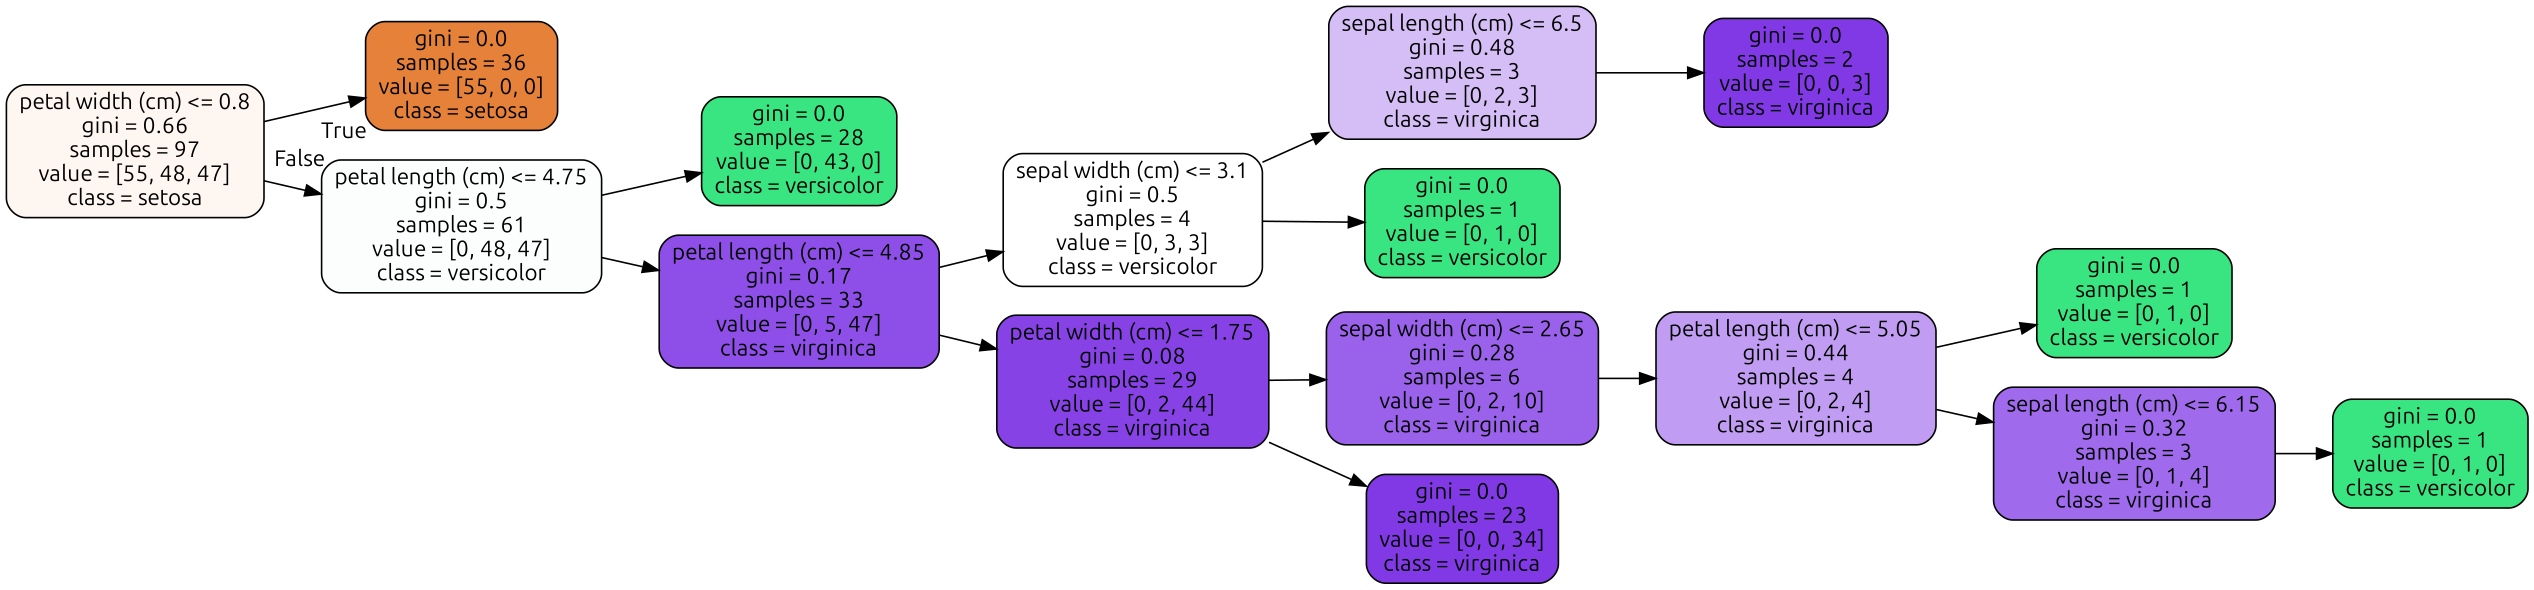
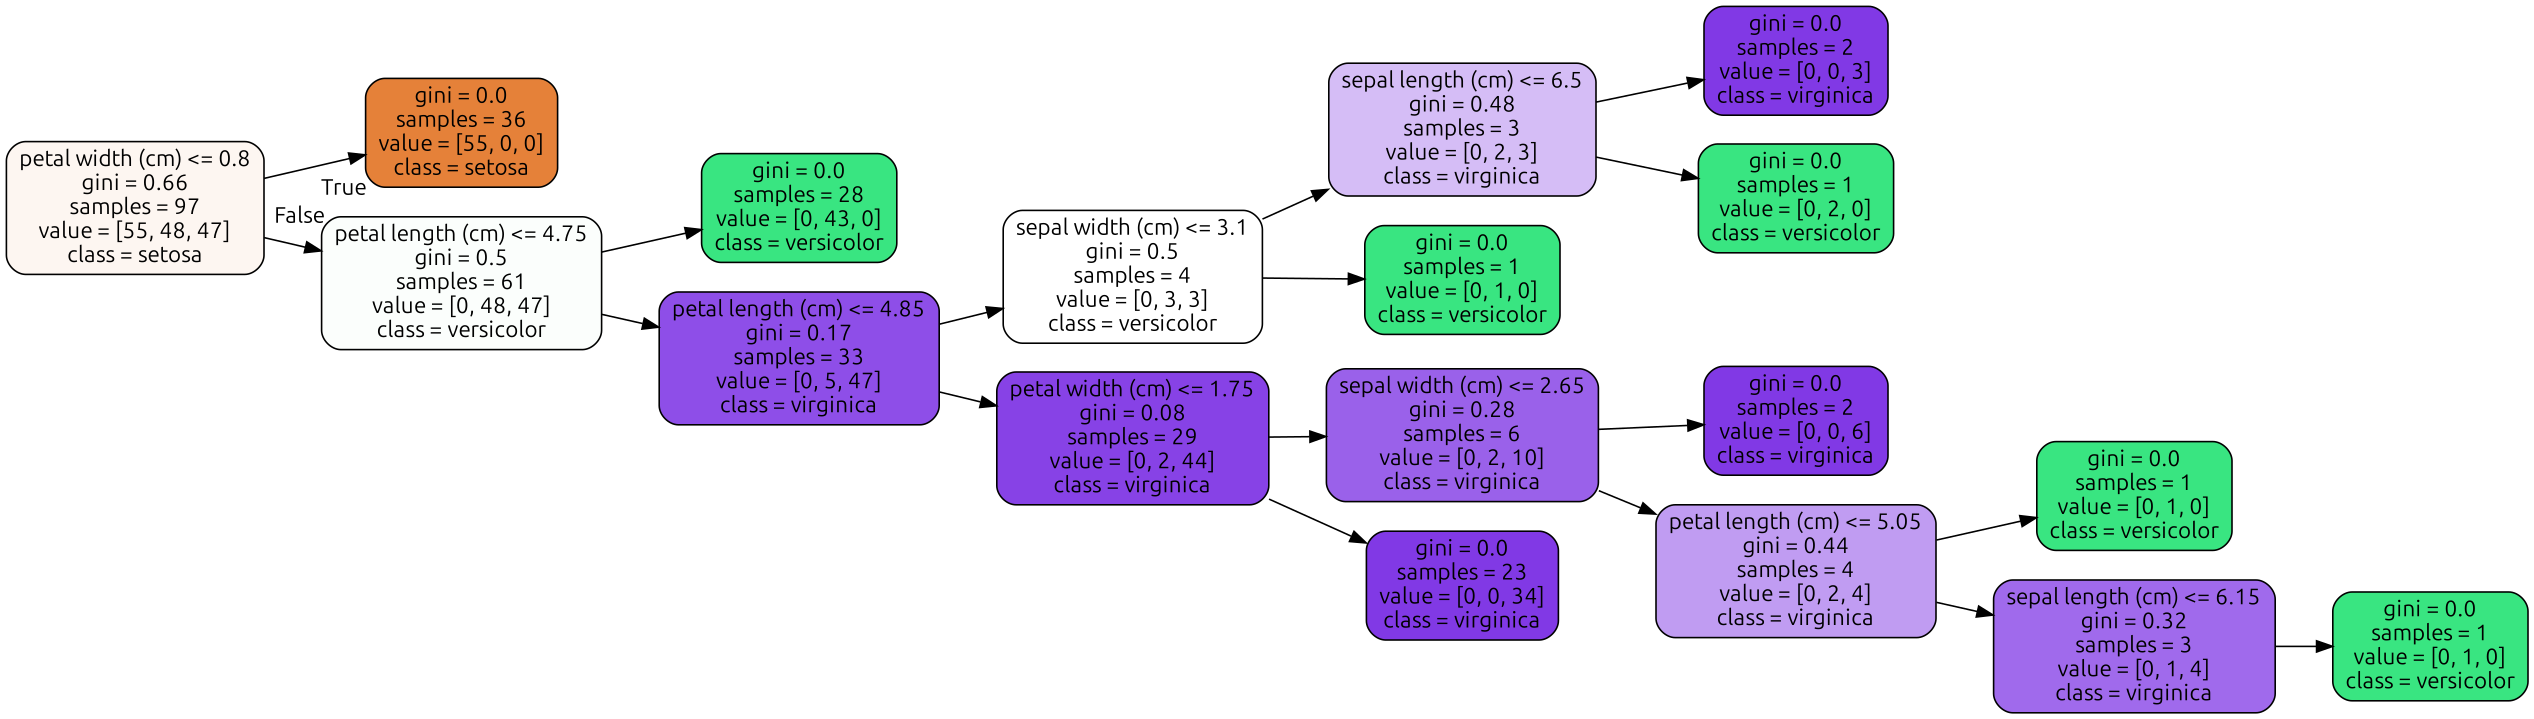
  digraph {
    fontname=Ubuntu
    rankdir=LR
    node [color=black fillcolor="#39e581" fontname=Ubuntu shape=box style="filled, rounded"]
    edge [fontname=Ubuntu]
    n1 [fillcolor="#fdf6f1" label="petal width (cm) <= 0.8\ngini = 0.66\nsamples = 97\nvalue = [55, 48, 47]\nclass = setosa"]
    n2 [fillcolor="#e58139" label="gini = 0.0\nsamples = 36\nvalue = [55, 0, 0]\nclass = setosa"]
    n3 [fillcolor="#fbfefc" label="petal length (cm) <= 4.75\ngini = 0.5\nsamples = 61\nvalue = [0, 48, 47]\nclass = versicolor"]
    n4 [label="gini = 0.0\nsamples = 28\nvalue = [0, 43, 0]\nclass = versicolor"]
    n5 [fillcolor="#8e4ee8" label="petal length (cm) <= 4.85\ngini = 0.17\nsamples = 33\nvalue = [0, 5, 47]\nclass = virginica"]
    n6 [fillcolor="#ffffff" label="sepal width (cm) <= 3.1\ngini = 0.5\nsamples = 4\nvalue = [0, 3, 3]\nclass = versicolor"]
    n7 [fillcolor="#8742e6" label="petal width (cm) <= 1.75\ngini = 0.08\nsamples = 29\nvalue = [0, 2, 44]\nclass = virginica"]
    n8 [fillcolor="#d5bdf6" label="sepal length (cm) <= 6.5\ngini = 0.48\nsamples = 3\nvalue = [0, 2, 3]\nclass = virginica"]
    n9 [label="gini = 0.0\nsamples = 1\nvalue = [0, 1, 0]\nclass = versicolor"]
    n10 [fillcolor="#9a61ea" label="sepal width (cm) <= 2.65\ngini = 0.28\nsamples = 6\nvalue = [0, 2, 10]\nclass = virginica"]
    n11 [fillcolor="#8139e5" label="gini = 0.0\nsamples = 23\nvalue = [0, 0, 34]\nclass = virginica"]
    n12 [fillcolor="#8139e5" label="gini = 0.0\nsamples = 2\nvalue = [0, 0, 3]\nclass = virginica"]
+   n13 [label="gini = 0.0\nsamples = 1\nvalue = [0, 2, 0]\nclass = versicolor"]
+   n14 [fillcolor="#8139e5" label="gini = 0.0\nsamples = 2\nvalue = [0, 0, 6]\nclass = virginica"]
    n15 [fillcolor="#c09cf2" label="petal length (cm) <= 5.05\ngini = 0.44\nsamples = 4\nvalue = [0, 2, 4]\nclass = virginica"]
    n16 [label="gini = 0.0\nsamples = 1\nvalue = [0, 1, 0]\nclass = versicolor"]
    n17 [fillcolor="#a06aec" label="sepal length (cm) <= 6.15\ngini = 0.32\nsamples = 3\nvalue = [0, 1, 4]\nclass = virginica"]
    n18 [label="gini = 0.0\nsamples = 1\nvalue = [0, 1, 0]\nclass = versicolor"]
    n1 -> n2 [headlabel=True labelangle=45 labeldistance=2.5]
    n1 -> n3 [headlabel=False labelangle=-45 labeldistance=2.5]
    n3 -> n4
    n3 -> n5
    n5 -> n6
    n5 -> n7
    n6 -> n8
    n6 -> n9
    n7 -> n10
    n7 -> n11
    n8 -> n12
+   n8 -> n13
+   n10 -> n14
    n10 -> n15
    n15 -> n16
    n15 -> n17
    n17 -> n18
  }
